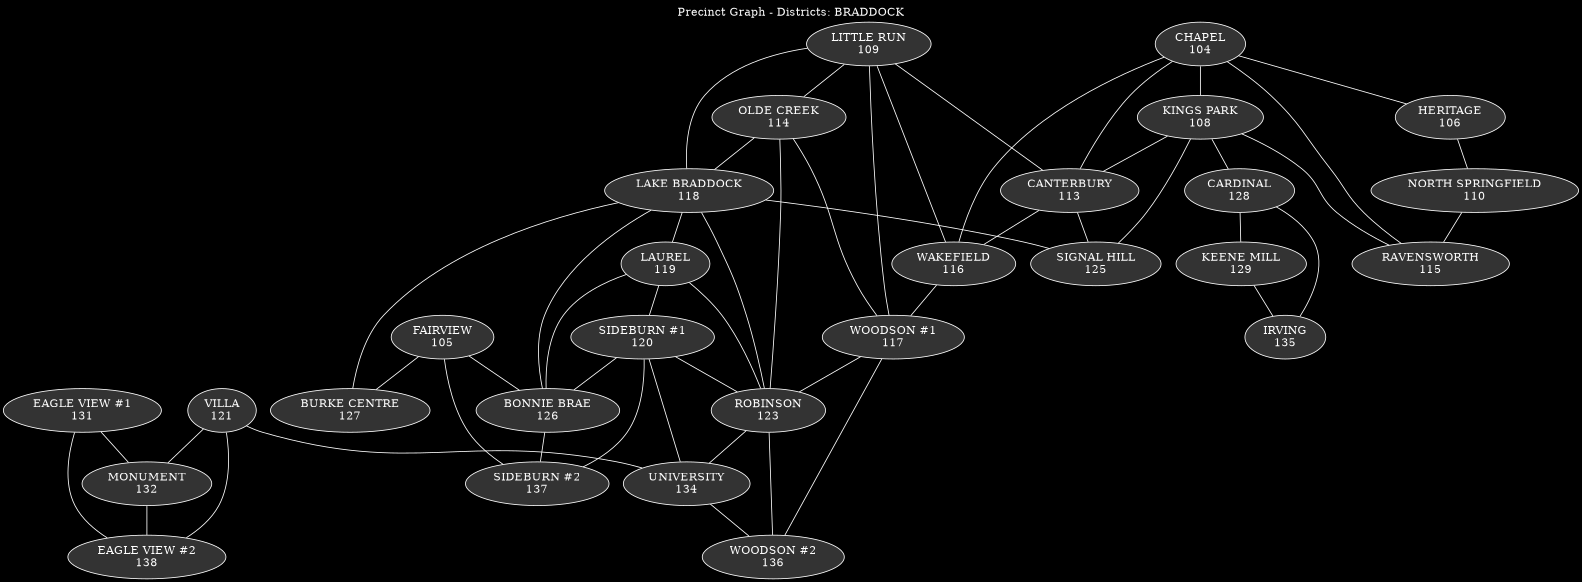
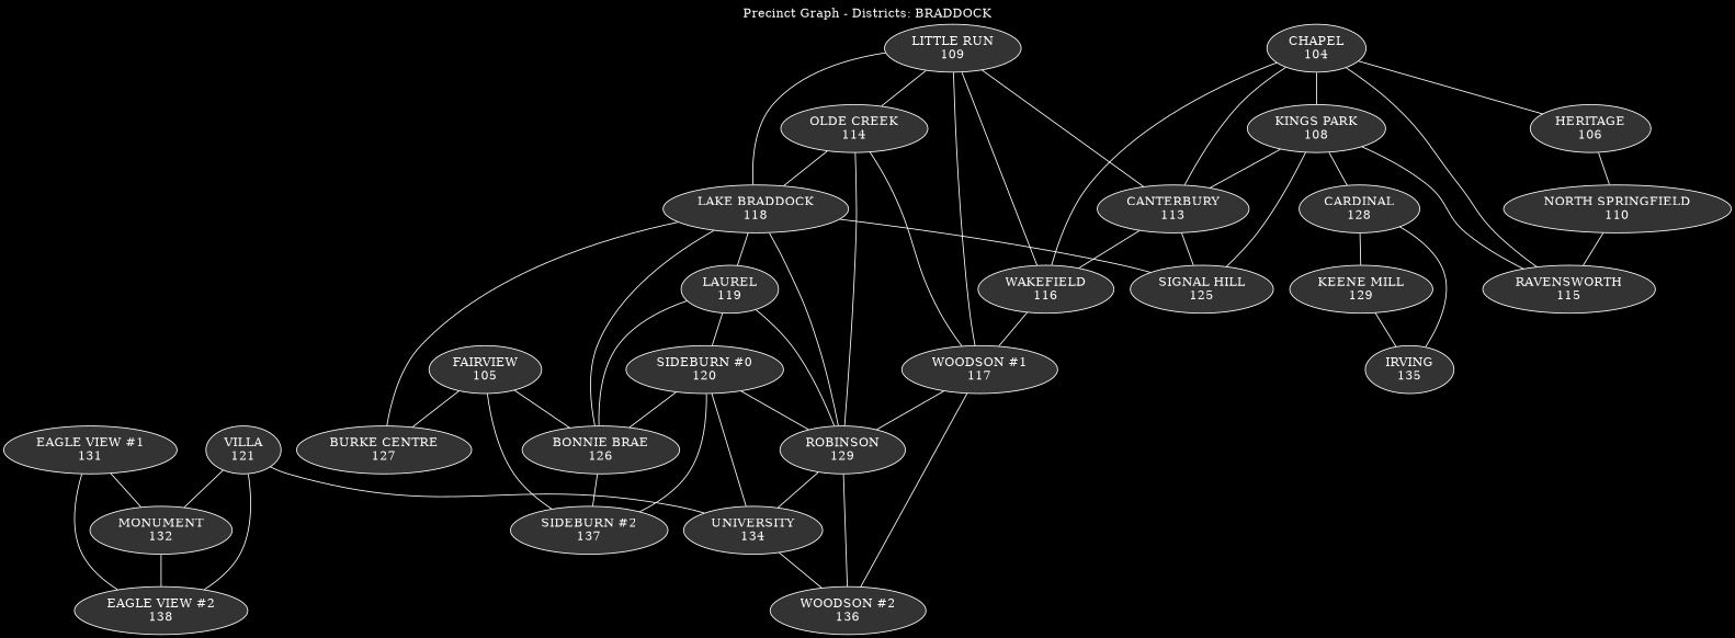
  graph {
    bgcolor=black
    fontcolor=white
    label="Precinct Graph - Districts: BRADDOCK"
    labelloc=t
    node [color=white fillcolor=gray20 fontcolor=white shape=ellipse style=filled]
    edge [color=white]
    n1 [label="EAGLE VIEW #2\n138"]
    n2 [label="SIDEBURN #2\n137"]
    n3 [label="WOODSON #2\n136"]
    n4 [label="IRVING\n135"]
    n5 [label="UNIVERSITY\n134"]
    n6 [label="MONUMENT\n132"]
    n7 [label="EAGLE VIEW #1\n131"]
    n8 [label="KEENE MILL\n129"]
    n9 [label="CARDINAL\n128"]
    n10 [label="BURKE CENTRE\n127"]
    n11 [label="BONNIE BRAE\n126"]
    n12 [label="SIGNAL HILL\n125"]
-   n13 [label="ROBINSON\n123"]
+   n13 [label="ROBINSON\n129"]
    n14 [label="VILLA\n121"]
-   n15 [label="SIDEBURN #1\n120"]
+   n15 [label="SIDEBURN #0\n120"]
    n16 [label="LAUREL\n119"]
    n17 [label="LAKE BRADDOCK\n118"]
    n18 [label="WOODSON #1\n117"]
    n19 [label="WAKEFIELD\n116"]
    n20 [label="RAVENSWORTH\n115"]
    n21 [label="OLDE CREEK\n114"]
    n22 [label="CANTERBURY\n113"]
    n23 [label="NORTH SPRINGFIELD\n110"]
    n24 [label="LITTLE RUN\n109"]
    n25 [label="KINGS PARK\n108"]
    n26 [label="HERITAGE\n106"]
    n27 [label="FAIRVIEW\n105"]
    n28 [label="CHAPEL\n104"]
    n5 -- n3
    n6 -- n1
    n7 -- n1
    n7 -- n6
    n8 -- n4
    n9 -- n4
    n9 -- n8
    n11 -- n2
    n13 -- n3
    n13 -- n5
    n14 -- n1
    n14 -- n5
    n14 -- n6
    n15 -- n2
    n15 -- n5
    n15 -- n11
    n15 -- n13
    n16 -- n11
    n16 -- n13
    n16 -- n15
    n17 -- n10
    n17 -- n11
    n17 -- n12
    n17 -- n13
    n17 -- n16
    n18 -- n3
    n18 -- n13
    n19 -- n18
    n21 -- n13
    n21 -- n17
    n21 -- n18
    n22 -- n12
    n22 -- n19
    n23 -- n20
    n24 -- n17
    n24 -- n18
    n24 -- n19
    n24 -- n21
    n24 -- n22
    n25 -- n9
    n25 -- n12
    n25 -- n20
    n25 -- n22
    n26 -- n23
    n27 -- n2
    n27 -- n10
    n27 -- n11
    n28 -- n19
    n28 -- n20
    n28 -- n22
    n28 -- n25
    n28 -- n26
  }
